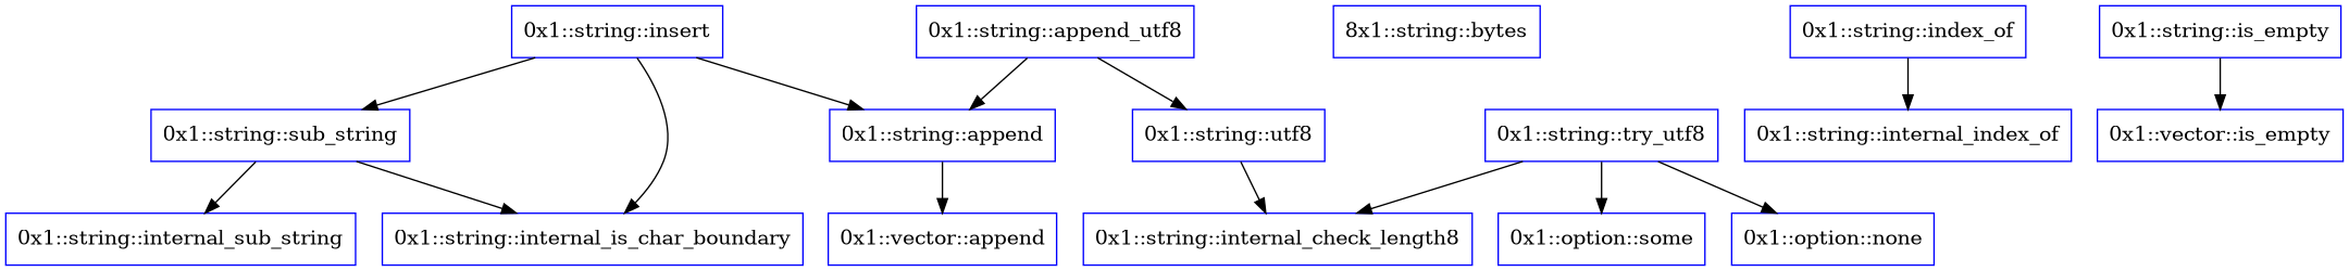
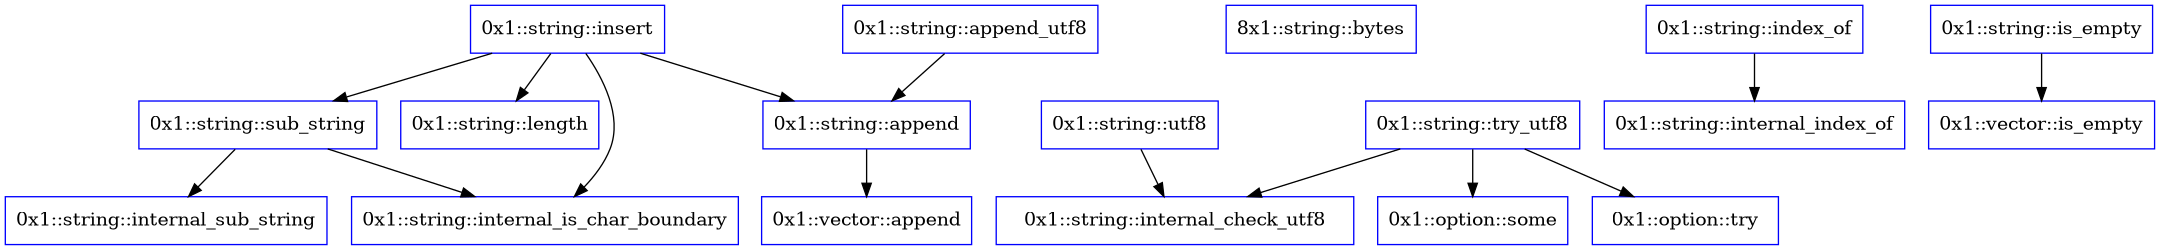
  digraph {
    node [color=blue shape=box]
+   n1 [label="0x1::string::length"]
    n2 [label="8x1::string::bytes"]
    n3 [label="0x1::string::index_of"]
    n4 [label="0x1::string::internal_index_of"]
    n5 [label="0x1::string::append"]
    n6 [label="0x1::vector::append"]
    n7 [label="0x1::string::insert"]
    n8 [label="0x1::string::internal_is_char_boundary"]
    n9 [label="0x1::string::sub_string"]
    n10 [label="0x1::string::internal_sub_string"]
    n11 [label="0x1::string::is_empty"]
    n12 [label="0x1::vector::is_empty"]
    n13 [label="0x1::string::append_utf8"]
    n14 [label="0x1::string::utf8"]
-   n15 [label="0x1::string::internal_check_length8"]
+   n15 [label="0x1::string::internal_check_utf8"]
    n16 [label="0x1::string::try_utf8"]
    n17 [label="0x1::option::some"]
-   n18 [label="0x1::option::none"]
+   n18 [label="0x1::option::try"]
    n3 -> n4
    n5 -> n6
+   n7 -> n1
    n7 -> n5
    n7 -> n8
    n7 -> n9
    n9 -> n8
    n9 -> n10
    n11 -> n12
    n13 -> n5
-   n13 -> n14
    n14 -> n15
    n16 -> n15
    n16 -> n17
    n16 -> n18
  }
